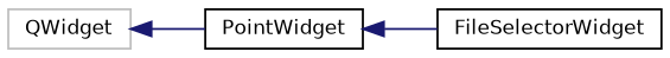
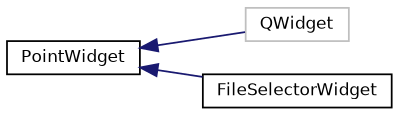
  digraph {
    rankdir=LR
    node [color=black fillcolor=white fontname=Helvetica fontsize=10 shape=record style=filled]
    edge [color=midnightblue dir=back fontname=Helvetica fontsize=10 labelfontname=Helvetica labelfontsize=10 style=solid]
    n1 [color=grey75 height=0.2 label=QWidget width=0.4]
    n2 [height=0.2 label=PointWidget width=0.4]
    n3 [height=0.2 label=FileSelectorWidget width=0.4]
-   n1 -> n2
+   n2 -> n1
    n2 -> n3
  }
